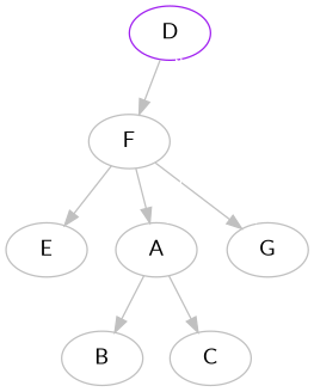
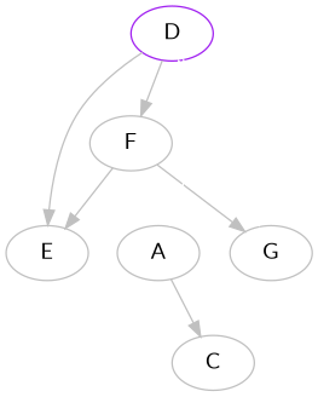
  digraph {
    fontname=Lato
    node [color=gray fontname=Lato]
    edge [color=gray fontname=Lato]
    n1 [color=purple label=D]
    n2 [label=F]
    n3 [label=E]
    n4 [label=A]
    n5 [label=G]
-   n6 [label=B]
    n7 [label=C]
    n1 -> n2
+   n1 -> n3
    n2 -> n3
-   n2 -> n4
    n2 -> n5
    n4 -> n1 [color=white]
-   n4 -> n6
    n4 -> n7
    n5 -> n1 [color=white]
  }
